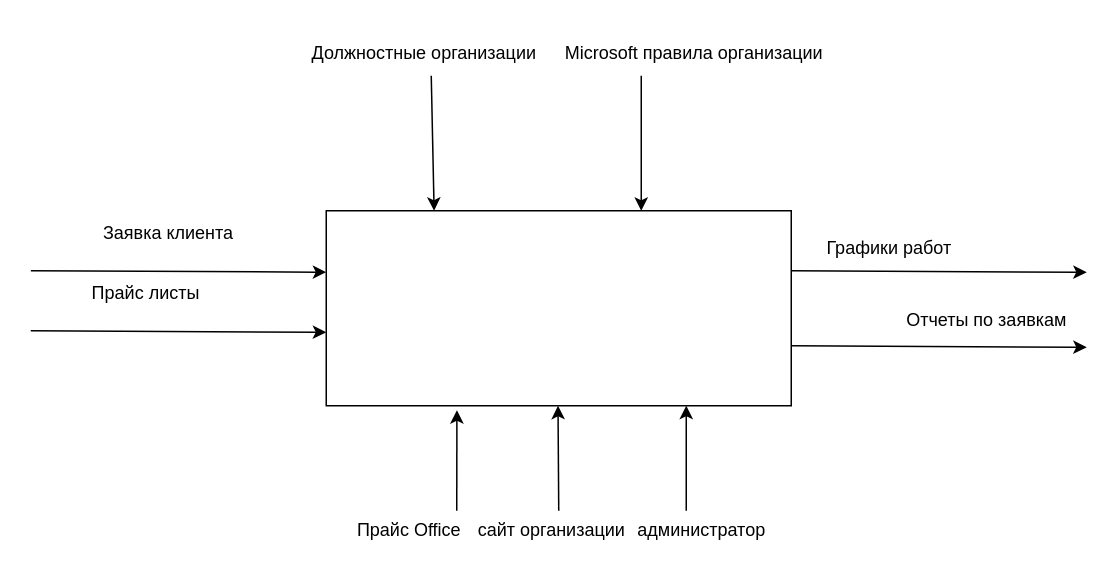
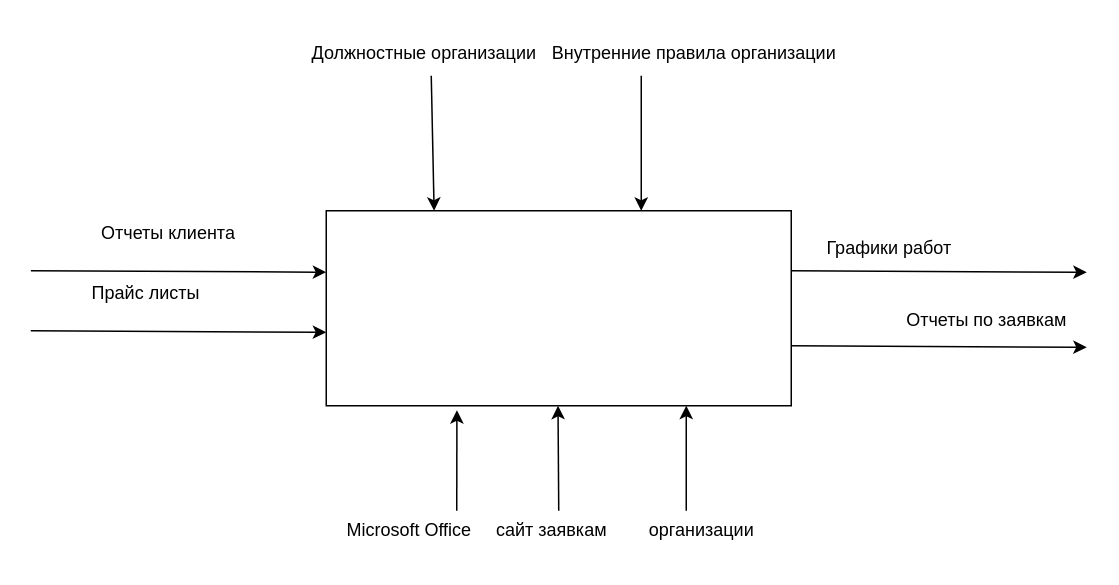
  <mxCell id="0" />
  <mxCell id="1" parent="0" />
  <mxCell id="2" value="" style="rounded=0;whiteSpace=wrap;html=1;" vertex="1" parent="1"><mxGeometry x="217" y="140" width="310" height="130" as="geometry" /></mxCell>
  <mxCell id="3" value="" style="endArrow=classic;html=1;rounded=0;entryX=-0.01;entryY=0.315;entryDx=0;entryDy=0;entryPerimeter=0;" edge="1" parent="1"><mxGeometry width="50" height="50" relative="1" as="geometry"><mxPoint x="20.1" y="180" as="sourcePoint" /><mxPoint x="217" y="180.95" as="targetPoint" /></mxGeometry></mxCell>
  <mxCell id="4" value="" style="endArrow=classic;html=1;rounded=0;entryX=-0.01;entryY=0.315;entryDx=0;entryDy=0;entryPerimeter=0;" edge="1" parent="1"><mxGeometry width="50" height="50" relative="1" as="geometry"><mxPoint x="20" y="220" as="sourcePoint" /><mxPoint x="217" y="221" as="targetPoint" /></mxGeometry></mxCell>
  <mxCell id="5" value="" style="endArrow=classic;html=1;rounded=0;entryX=-0.01;entryY=0.315;entryDx=0;entryDy=0;entryPerimeter=0;" edge="1" parent="1"><mxGeometry width="50" height="50" relative="1" as="geometry"><mxPoint x="527" y="180" as="sourcePoint" /><mxPoint x="724" y="181" as="targetPoint" /></mxGeometry></mxCell>
  <mxCell id="6" value="" style="endArrow=classic;html=1;rounded=0;entryX=-0.01;entryY=0.315;entryDx=0;entryDy=0;entryPerimeter=0;" edge="1" parent="1"><mxGeometry width="50" height="50" relative="1" as="geometry"><mxPoint x="527" y="230" as="sourcePoint" /><mxPoint x="724" y="231" as="targetPoint" /></mxGeometry></mxCell>
  <mxCell id="7" value="" style="endArrow=classic;html=1;rounded=0;entryX=0.281;entryY=1.023;entryDx=0;entryDy=0;entryPerimeter=0;" edge="1" parent="1" target="2"><mxGeometry width="50" height="50" relative="1" as="geometry"><mxPoint x="304" y="340" as="sourcePoint" /><mxPoint x="324" y="321" as="targetPoint" /></mxGeometry></mxCell>
  <mxCell id="8" value="" style="endArrow=classic;html=1;rounded=0;entryX=0.281;entryY=1.023;entryDx=0;entryDy=0;entryPerimeter=0;" edge="1" parent="1"><mxGeometry width="50" height="50" relative="1" as="geometry"><mxPoint x="372" y="340" as="sourcePoint" /><mxPoint x="371.5" y="270" as="targetPoint" /></mxGeometry></mxCell>
  <mxCell id="9" value="" style="endArrow=classic;html=1;rounded=0;entryX=0.281;entryY=1.023;entryDx=0;entryDy=0;entryPerimeter=0;" edge="1" parent="1"><mxGeometry width="50" height="50" relative="1" as="geometry"><mxPoint x="457" y="340" as="sourcePoint" /><mxPoint x="457" y="270" as="targetPoint" /></mxGeometry></mxCell>
  <mxCell id="10" value="" style="endArrow=classic;html=1;rounded=0;entryX=0.232;entryY=0;entryDx=0;entryDy=0;entryPerimeter=0;" edge="1" parent="1" target="2"><mxGeometry width="50" height="50" relative="1" as="geometry"><mxPoint x="287" y="50" as="sourcePoint" /><mxPoint x="287" y="130" as="targetPoint" /></mxGeometry></mxCell>
  <mxCell id="11" value="" style="endArrow=classic;html=1;rounded=0;entryX=0.232;entryY=0;entryDx=0;entryDy=0;entryPerimeter=0;" edge="1" parent="1"><mxGeometry width="50" height="50" relative="1" as="geometry"><mxPoint x="427" y="50" as="sourcePoint" /><mxPoint x="427" y="140" as="targetPoint" /></mxGeometry></mxCell>
- <mxCell id="12" value="&lt;font style=&quot;vertical-align: inherit;&quot;&gt;&lt;font style=&quot;vertical-align: inherit;&quot;&gt;Заявка клиента&lt;/font&gt;&lt;/font&gt;" style="text;html=1;strokeColor=none;fillColor=none;align=center;verticalAlign=middle;whiteSpace=wrap;rounded=0;" vertex="1" parent="1"><mxGeometry x="27" y="140" width="170" height="30" as="geometry" /></mxCell>
+ <mxCell id="12" value="&lt;font style=&quot;vertical-align: inherit;&quot;&gt;&lt;font style=&quot;vertical-align: inherit;&quot;&gt;Отчеты клиента&lt;/font&gt;&lt;/font&gt;" style="text;html=1;strokeColor=none;fillColor=none;align=center;verticalAlign=middle;whiteSpace=wrap;rounded=0;" vertex="1" parent="1"><mxGeometry x="27" y="140" width="170" height="30" as="geometry" /></mxCell>
  <mxCell id="13" value="&lt;font style=&quot;vertical-align: inherit;&quot;&gt;&lt;font style=&quot;vertical-align: inherit;&quot;&gt;Прайс листы&lt;/font&gt;&lt;/font&gt;" style="text;html=1;strokeColor=none;fillColor=none;align=center;verticalAlign=middle;whiteSpace=wrap;rounded=0;" vertex="1" parent="1"><mxGeometry x="47" y="180" width="100" height="30" as="geometry" /></mxCell>
  <mxCell id="14" value="&lt;font style=&quot;vertical-align: inherit;&quot;&gt;&lt;font style=&quot;vertical-align: inherit;&quot;&gt;Должностные организации&lt;/font&gt;&lt;/font&gt;" style="text;html=1;align=center;verticalAlign=middle;resizable=0;points=[];autosize=1;strokeColor=none;fillColor=none;" vertex="1" parent="1"><mxGeometry x="197" y="20" width="170" height="30" as="geometry" /></mxCell>
- <mxCell id="15" value="&lt;font style=&quot;vertical-align: inherit;&quot;&gt;&lt;font style=&quot;vertical-align: inherit;&quot;&gt;Мicrosoft правила организации&lt;/font&gt;&lt;/font&gt;" style="text;html=1;align=center;verticalAlign=middle;resizable=0;points=[];autosize=1;strokeColor=none;fillColor=none;" vertex="1" parent="1"><mxGeometry x="357" y="20" width="210" height="30" as="geometry" /></mxCell>
+ <mxCell id="15" value="&lt;font style=&quot;vertical-align: inherit;&quot;&gt;&lt;font style=&quot;vertical-align: inherit;&quot;&gt;Внутренние правила организации&lt;/font&gt;&lt;/font&gt;" style="text;html=1;align=center;verticalAlign=middle;resizable=0;points=[];autosize=1;strokeColor=none;fillColor=none;" vertex="1" parent="1"><mxGeometry x="357" y="20" width="210" height="30" as="geometry" /></mxCell>
  <mxCell id="16" value="&lt;font style=&quot;vertical-align: inherit;&quot;&gt;&lt;font style=&quot;vertical-align: inherit;&quot;&gt;Графики работ&lt;/font&gt;&lt;/font&gt;" style="text;html=1;align=center;verticalAlign=middle;resizable=0;points=[];autosize=1;strokeColor=none;fillColor=none;" vertex="1" parent="1"><mxGeometry x="537" y="150" width="110" height="30" as="geometry" /></mxCell>
  <mxCell id="17" value="&lt;font style=&quot;vertical-align: inherit;&quot;&gt;&lt;font style=&quot;vertical-align: inherit;&quot;&gt;Отчеты по заявкам&lt;/font&gt;&lt;/font&gt;" style="text;html=1;align=center;verticalAlign=middle;resizable=0;points=[];autosize=1;strokeColor=none;fillColor=none;" vertex="1" parent="1"><mxGeometry x="592" y="198" width="130" height="30" as="geometry" /></mxCell>
- <mxCell id="18" value="&lt;font style=&quot;vertical-align: inherit;&quot;&gt;&lt;font style=&quot;vertical-align: inherit;&quot;&gt;Прайс Office&lt;/font&gt;&lt;/font&gt;" style="text;html=1;align=center;verticalAlign=middle;resizable=0;points=[];autosize=1;strokeColor=none;fillColor=none;" vertex="1" parent="1"><mxGeometry x="217" y="338" width="110" height="30" as="geometry" /></mxCell>
- <mxCell id="19" value="&lt;font style=&quot;vertical-align: inherit;&quot;&gt;&lt;font style=&quot;vertical-align: inherit;&quot;&gt;сайт организации&lt;/font&gt;&lt;/font&gt;" style="text;html=1;align=center;verticalAlign=middle;resizable=0;points=[];autosize=1;strokeColor=none;fillColor=none;" vertex="1" parent="1"><mxGeometry x="307" y="338" width="120" height="30" as="geometry" /></mxCell>
- <mxCell id="20" value="&lt;font style=&quot;vertical-align: inherit;&quot;&gt;&lt;font style=&quot;vertical-align: inherit;&quot;&gt;администратор&lt;/font&gt;&lt;/font&gt;" style="text;html=1;align=center;verticalAlign=middle;resizable=0;points=[];autosize=1;strokeColor=none;fillColor=none;" vertex="1" parent="1"><mxGeometry x="412" y="338" width="110" height="30" as="geometry" /></mxCell>
+ <mxCell id="18" value="&lt;font style=&quot;vertical-align: inherit;&quot;&gt;&lt;font style=&quot;vertical-align: inherit;&quot;&gt;Мicrosoft Office&lt;/font&gt;&lt;/font&gt;" style="text;html=1;align=center;verticalAlign=middle;resizable=0;points=[];autosize=1;strokeColor=none;fillColor=none;" vertex="1" parent="1"><mxGeometry x="217" y="338" width="110" height="30" as="geometry" /></mxCell>
+ <mxCell id="19" value="&lt;font style=&quot;vertical-align: inherit;&quot;&gt;&lt;font style=&quot;vertical-align: inherit;&quot;&gt;сайт заявкам&lt;/font&gt;&lt;/font&gt;" style="text;html=1;align=center;verticalAlign=middle;resizable=0;points=[];autosize=1;strokeColor=none;fillColor=none;" vertex="1" parent="1"><mxGeometry x="307" y="338" width="120" height="30" as="geometry" /></mxCell>
+ <mxCell id="20" value="&lt;font style=&quot;vertical-align: inherit;&quot;&gt;&lt;font style=&quot;vertical-align: inherit;&quot;&gt;организации&lt;/font&gt;&lt;/font&gt;" style="text;html=1;align=center;verticalAlign=middle;resizable=0;points=[];autosize=1;strokeColor=none;fillColor=none;" vertex="1" parent="1"><mxGeometry x="412" y="338" width="110" height="30" as="geometry" /></mxCell>
